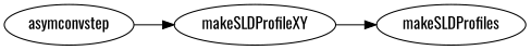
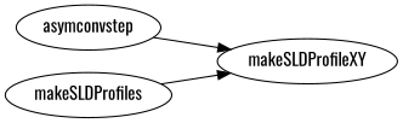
  digraph {
    fontname=Oswald
    rankdir=LR
    node [fontname=Oswald]
    edge [fontname=Oswald]
    asymconvstep
    makeSLDProfileXY
    makeSLDProfiles
    asymconvstep -> makeSLDProfileXY
-   makeSLDProfileXY -> makeSLDProfiles
+   makeSLDProfiles -> makeSLDProfileXY
  }
